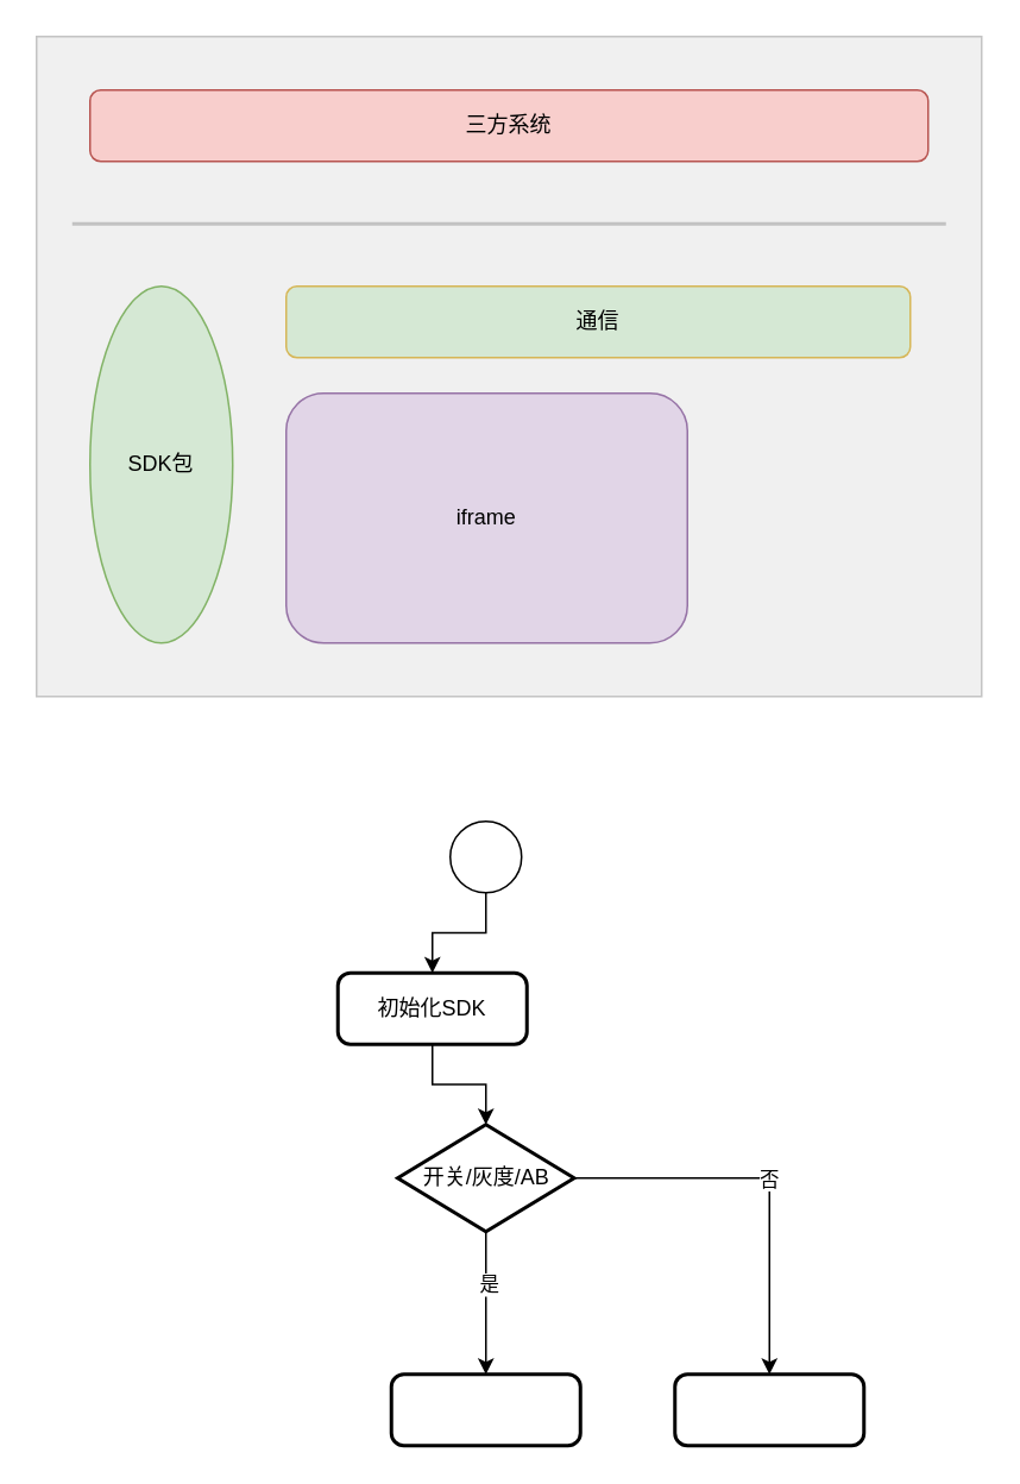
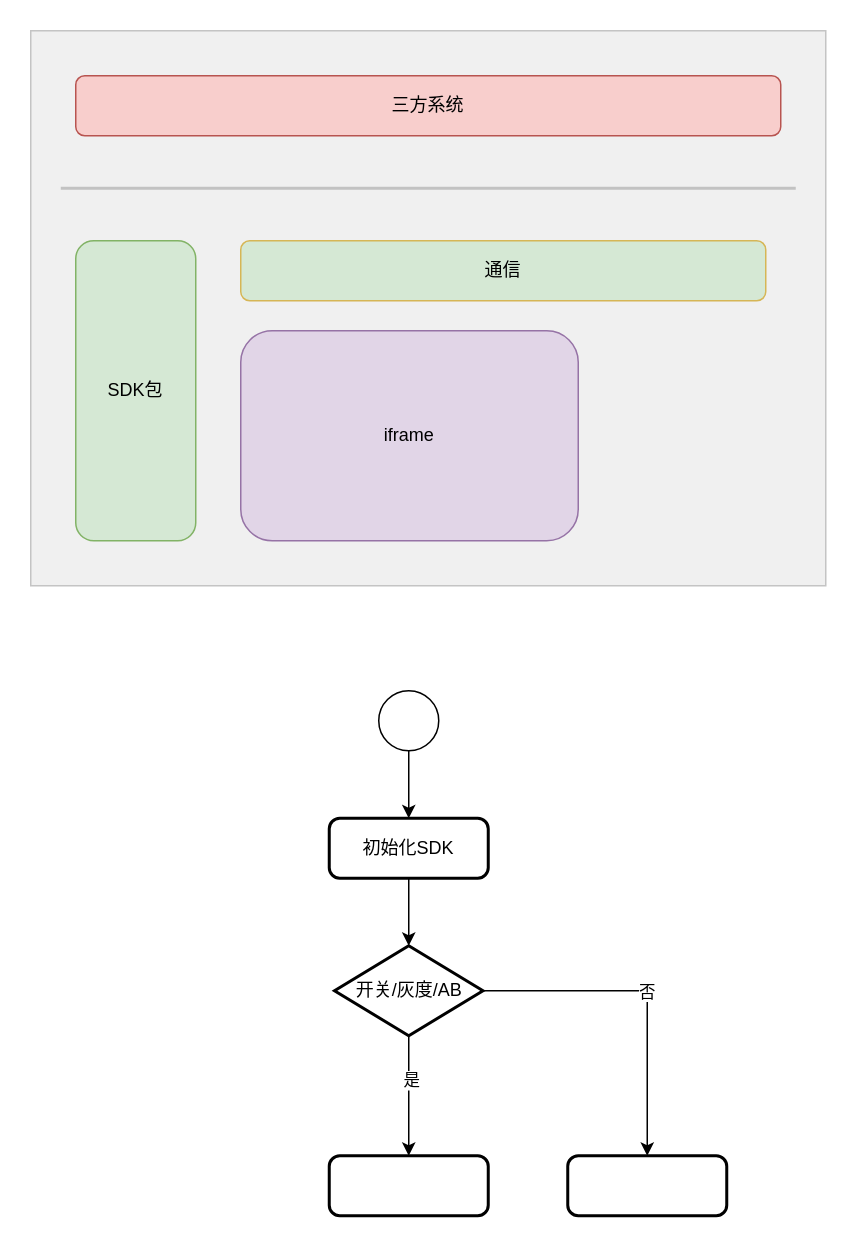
  <mxCell id="0" />
  <mxCell id="1" parent="0" />
  <mxCell id="2" value="" style="rounded=0;whiteSpace=wrap;html=1;fillColor=#F0F0F0;fontColor=#333333;strokeColor=#C4C4C4;" vertex="1" parent="1"><mxGeometry x="20" y="20" width="530" height="370" as="geometry" /></mxCell>
  <mxCell id="3" value="iframe" style="rounded=1;whiteSpace=wrap;html=1;fillColor=#e1d5e7;strokeColor=#9673a6;" vertex="1" parent="1"><mxGeometry x="160" y="220" width="225" height="140" as="geometry" /></mxCell>
  <mxCell id="4" value="通信" style="rounded=1;whiteSpace=wrap;html=1;fillColor=#d5e8d4;strokeColor=#d6b656;" vertex="1" parent="1"><mxGeometry x="160" y="160" width="350" height="40" as="geometry" /></mxCell>
  <mxCell id="5" value="三方系统" style="rounded=1;whiteSpace=wrap;html=1;fillColor=#f8cecc;strokeColor=#b85450;" vertex="1" parent="1"><mxGeometry x="50" y="50" width="470" height="40" as="geometry" /></mxCell>
- <mxCell id="6" value="SDK包" style="ellipse;whiteSpace=wrap;html=1;fillColor=#d5e8d4;strokeColor=#82b366;" vertex="1" parent="1"><mxGeometry x="50" y="160" width="80" height="200" as="geometry" /></mxCell>
+ <mxCell id="6" value="SDK包" style="rounded=1;whiteSpace=wrap;html=1;fillColor=#d5e8d4;strokeColor=#82b366;" vertex="1" parent="1"><mxGeometry x="50" y="160" width="80" height="200" as="geometry" /></mxCell>
  <mxCell id="7" value="" style="line;strokeWidth=2;html=1;strokeColor=#C2C2C2;" vertex="1" parent="1"><mxGeometry x="40" y="120" width="490" height="10" as="geometry" /></mxCell>
  <mxCell id="8" style="edgeStyle=orthogonalEdgeStyle;rounded=0;orthogonalLoop=1;jettySize=auto;html=1;exitX=0.5;exitY=1;exitDx=0;exitDy=0;exitPerimeter=0;entryX=0.5;entryY=0;entryDx=0;entryDy=0;" edge="1" parent="1" source="9" target="10"><mxGeometry relative="1" as="geometry" /></mxCell>
  <mxCell id="9" value="" style="verticalLabelPosition=bottom;verticalAlign=top;html=1;shape=mxgraph.flowchart.on-page_reference;" vertex="1" parent="1"><mxGeometry x="252" y="460" width="40" height="40" as="geometry" /></mxCell>
- <mxCell id="10" value="初始化SDK" style="rounded=1;whiteSpace=wrap;html=1;absoluteArcSize=1;arcSize=14;strokeWidth=2;" vertex="1" parent="1"><mxGeometry x="189" y="545" width="106" height="40" as="geometry" /></mxCell>
+ <mxCell id="10" value="初始化SDK" style="rounded=1;whiteSpace=wrap;html=1;absoluteArcSize=1;arcSize=14;strokeWidth=2;" vertex="1" parent="1"><mxGeometry x="219" y="545" width="106" height="40" as="geometry" /></mxCell>
  <mxCell id="11" value="" style="rounded=1;whiteSpace=wrap;html=1;absoluteArcSize=1;arcSize=14;strokeWidth=2;" vertex="1" parent="1"><mxGeometry x="219" y="770" width="106" height="40" as="geometry" /></mxCell>
  <mxCell id="12" style="edgeStyle=orthogonalEdgeStyle;rounded=0;orthogonalLoop=1;jettySize=auto;html=1;exitX=0.5;exitY=1;exitDx=0;exitDy=0;exitPerimeter=0;" edge="1" parent="1" source="15" target="11"><mxGeometry relative="1" as="geometry" /></mxCell>
  <mxCell id="13" value="是" style="edgeLabel;html=1;align=center;verticalAlign=middle;resizable=0;points=[];" vertex="1" connectable="0" parent="12"><mxGeometry x="-0.275" y="1" relative="1" as="geometry"><mxPoint as="offset" /></mxGeometry></mxCell>
  <mxCell id="14" value="否" style="edgeStyle=orthogonalEdgeStyle;rounded=0;orthogonalLoop=1;jettySize=auto;html=1;exitX=1;exitY=0.5;exitDx=0;exitDy=0;exitPerimeter=0;" edge="1" parent="1" source="15" target="17"><mxGeometry relative="1" as="geometry" /></mxCell>
  <mxCell id="15" value="开关/灰度/AB" style="strokeWidth=2;html=1;shape=mxgraph.flowchart.decision;whiteSpace=wrap;" vertex="1" parent="1"><mxGeometry x="222.5" y="630" width="99" height="60" as="geometry" /></mxCell>
  <mxCell id="16" style="edgeStyle=orthogonalEdgeStyle;rounded=0;orthogonalLoop=1;jettySize=auto;html=1;entryX=0.5;entryY=0;entryDx=0;entryDy=0;entryPerimeter=0;" edge="1" parent="1" source="10" target="15"><mxGeometry relative="1" as="geometry" /></mxCell>
  <mxCell id="17" value="" style="rounded=1;whiteSpace=wrap;html=1;absoluteArcSize=1;arcSize=14;strokeWidth=2;" vertex="1" parent="1"><mxGeometry x="378" y="770" width="106" height="40" as="geometry" /></mxCell>
